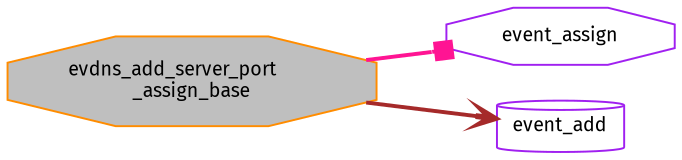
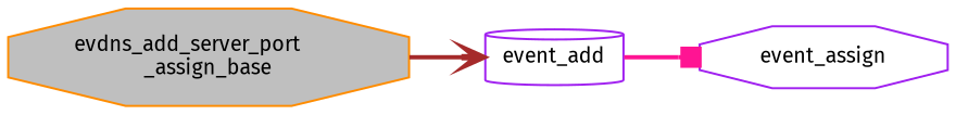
  digraph {
    fontname="Fira Sans"
    rankdir=LR
    node [color=purple fillcolor=white fontname="Fira Sans" fontsize=10 shape=octagon style=filled]
    edge [fontname="Fira Sans" fontsize=10 labelfontname=Helvetica labelfontsize=10 style=bold]
    n1 [color=darkorange fillcolor=grey75 fontcolor=black height=0.2 label="evdns_add_server_port\l_assign_base" width=0.4]
    n2 [height=0.2 label=event_assign width=0.4]
    n3 [height=0.2 label=event_add shape=cylinder width=0.4]
-   n1 -> n2 [arrowhead=box color=deeppink]
+   n3 -> n2 [arrowhead=box color=deeppink]
    n1 -> n3 [arrowhead=vee color=brown]
  }
